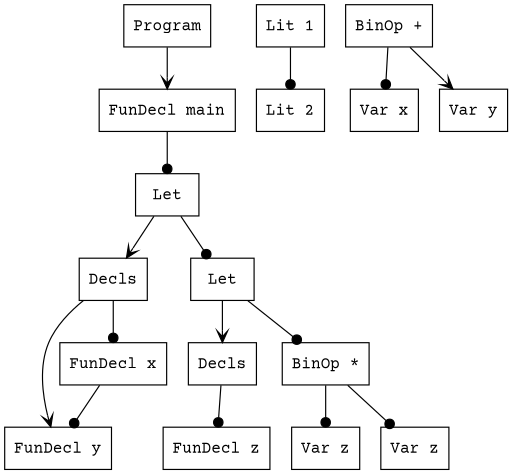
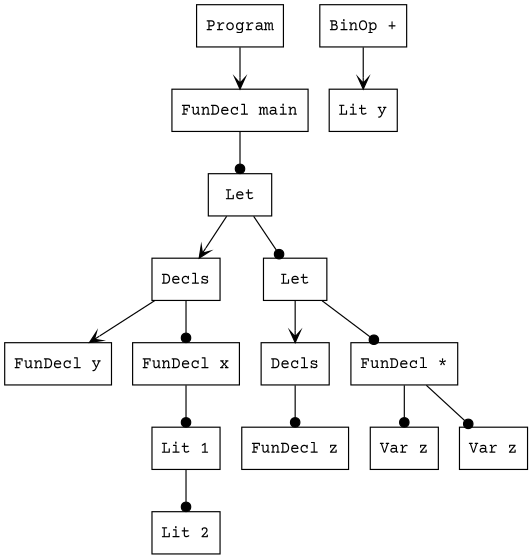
  digraph {
    fontname="Courier Prime"
    rankdir=TB
    node [fontname="Courier Prime" shape=box]
    edge [arrowhead=dot fontname="Courier Prime"]
    n1 [label=Program]
    n2 [label="FunDecl main"]
    n3 [label=Let]
    n4 [label=Decls]
    n5 [label=Let]
    n6 [label="FunDecl y"]
    n7 [label="FunDecl x"]
    n8 [label=Decls]
-   n9 [label="BinOp *"]
+   n9 [label="FunDecl *"]
    n10 [label="Lit 1"]
    n11 [label="Lit 2"]
    n12 [label="FunDecl z"]
    n13 [label="Var z"]
    n14 [label="Var z"]
    n15 [label="BinOp +"]
-   n16 [label="Var x"]
-   n17 [label="Var y"]
+   n17 [label="Lit y"]
    n1 -> n2 [arrowhead=vee]
    n2 -> n3
    n3 -> n4 [arrowhead=vee]
    n3 -> n5
    n4 -> n6 [arrowhead=vee]
    n4 -> n7
    n5 -> n8 [arrowhead=vee]
    n5 -> n9
-   n7 -> n6
+   n7 -> n10
    n8 -> n12
    n9 -> n13
    n9 -> n14
    n10 -> n11
-   n15 -> n16
    n15 -> n17 [arrowhead=vee]
  }
